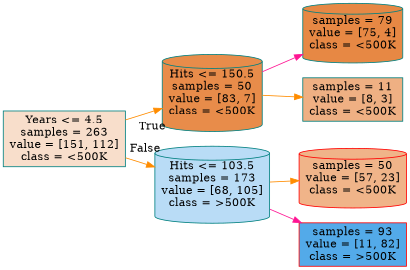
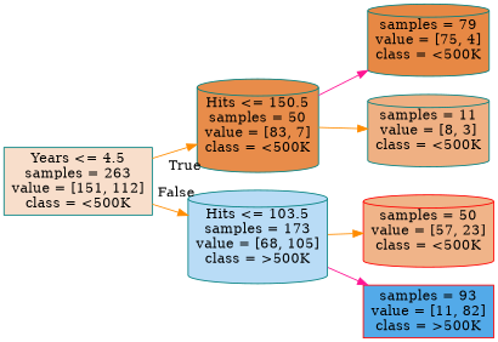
  digraph {
    rankdir=LR
    node [color=teal shape=cylinder style=filled]
    edge [color=darkorange]
    n1 [fillcolor="#e5813942" label="Years <= 4.5\nsamples = 263\nvalue = [151, 112]\nclass = <500K" shape=box]
    n2 [fillcolor="#e58139e9" label="Hits <= 150.5\nsamples = 50\nvalue = [83, 7]\nclass = <500K"]
    n3 [fillcolor="#399de55a" label="Hits <= 103.5\nsamples = 173\nvalue = [68, 105]\nclass = >500K"]
    n4 [fillcolor="#e58139f1" label="samples = 79\nvalue = [75, 4]\nclass = <500K"]
-   n5 [fillcolor="#e581399f" label="samples = 11\nvalue = [8, 3]\nclass = <500K" shape=box]
+   n5 [fillcolor="#e581399f" label="samples = 11\nvalue = [8, 3]\nclass = <500K"]
    n6 [color=red fillcolor="#e5813998" label="samples = 50\nvalue = [57, 23]\nclass = <500K"]
    n7 [color=red fillcolor="#399de5dd" label="samples = 93\nvalue = [11, 82]\nclass = >500K" shape=box]
    n1 -> n2 [headlabel=True labelangle=45 labeldistance=2.5]
    n1 -> n3 [headlabel=False labelangle=-45 labeldistance=2.5]
    n2 -> n4 [color=deeppink]
    n2 -> n5
    n3 -> n6
    n3 -> n7 [color=deeppink]
  }
